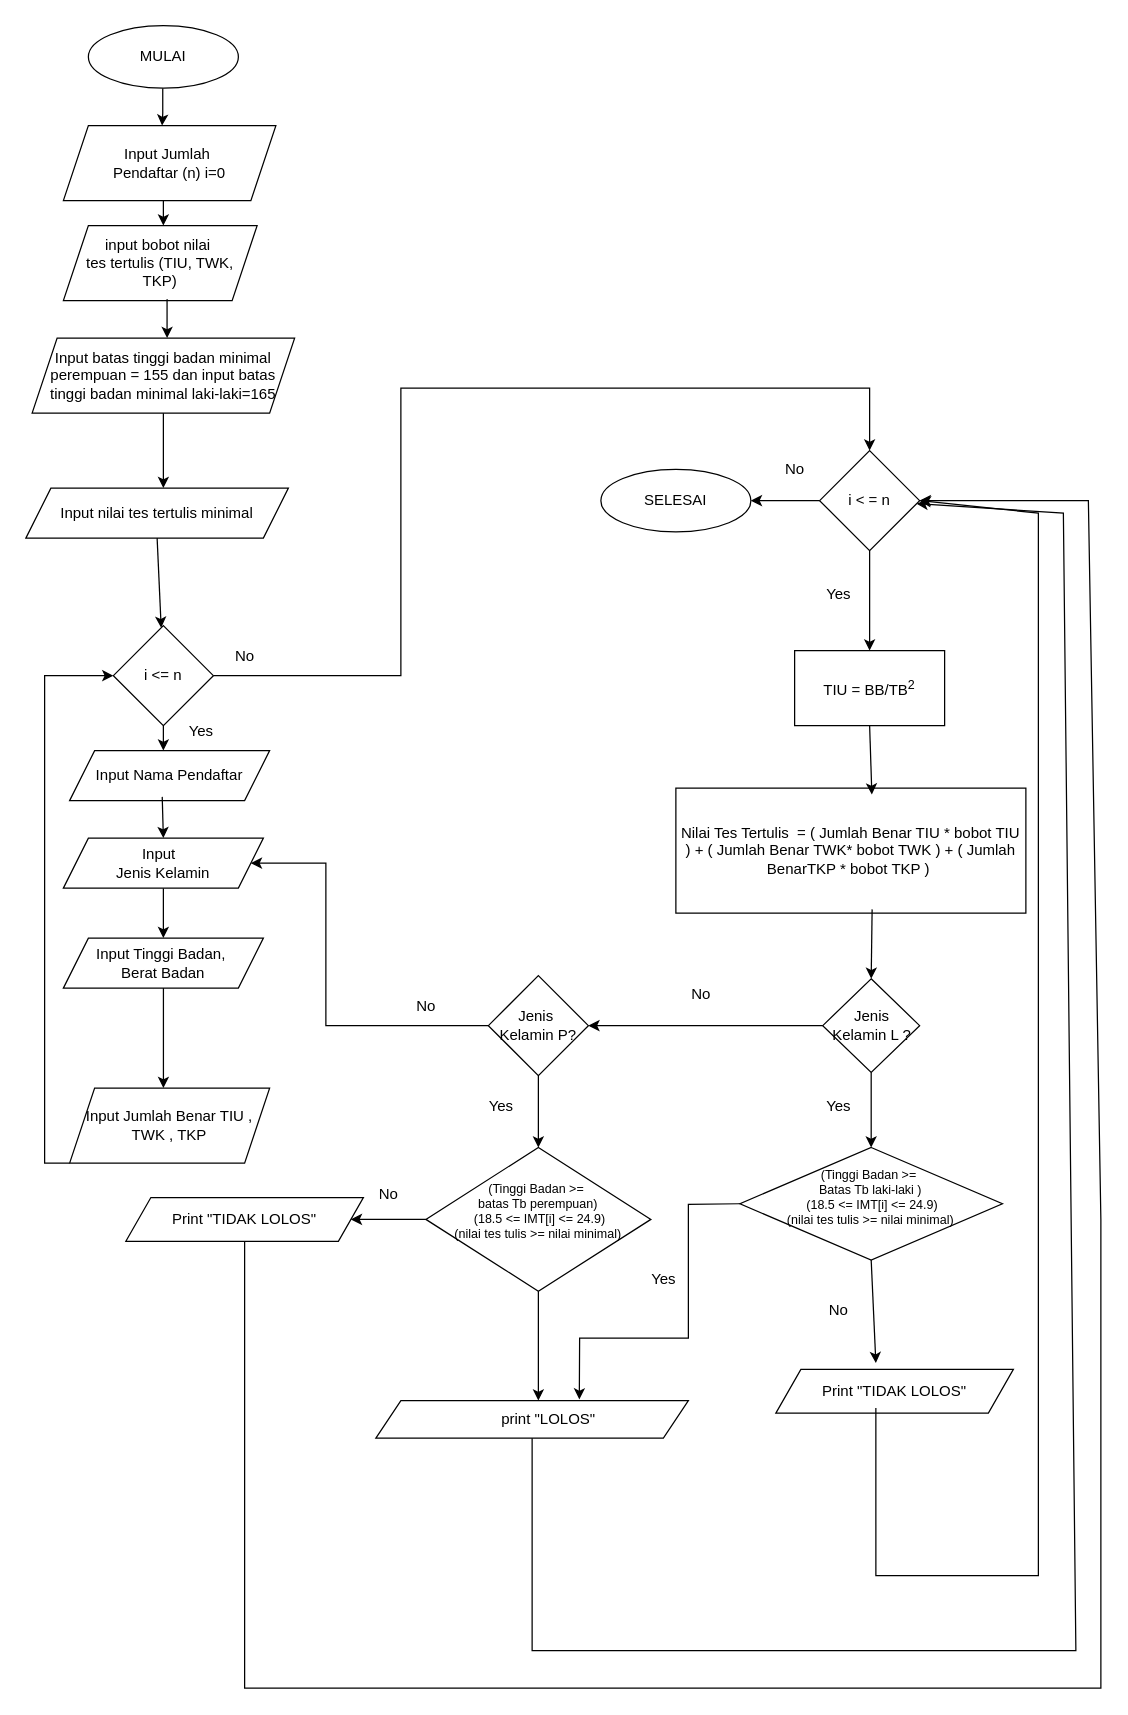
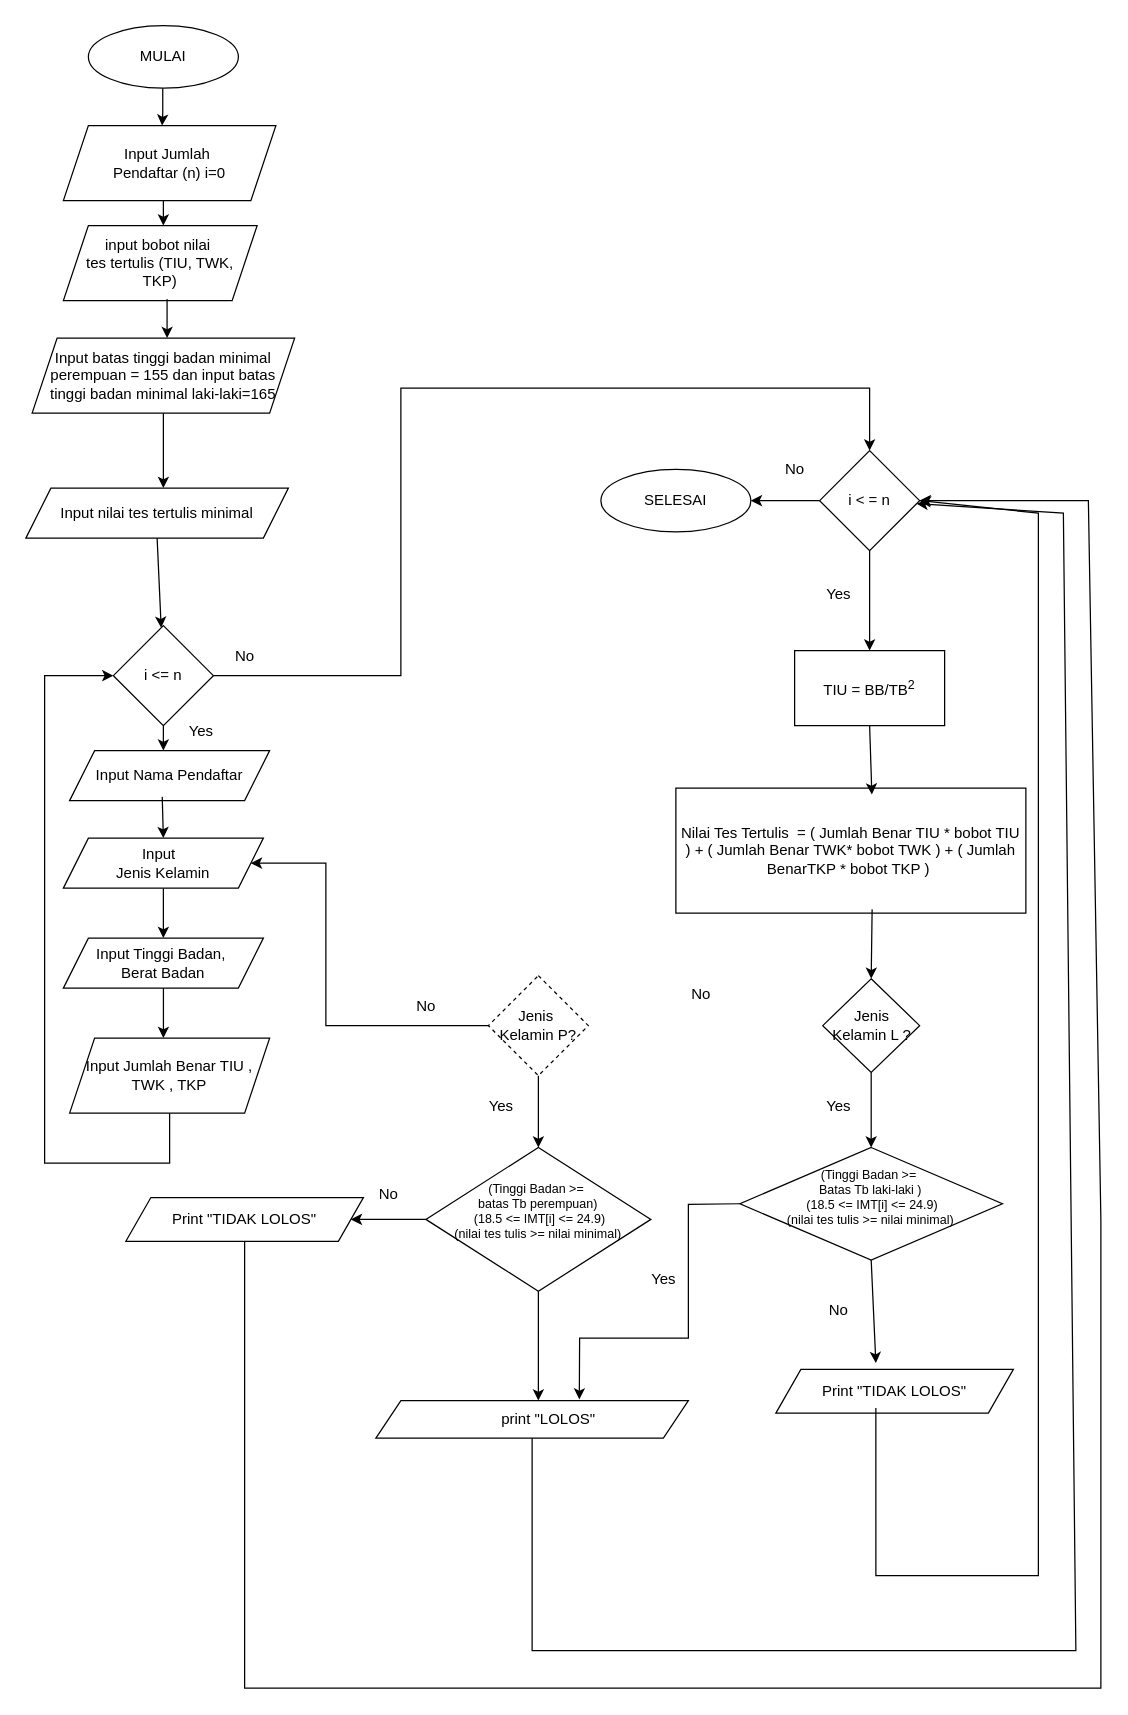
  <mxCell id="0" />
  <mxCell id="1" parent="0" />
  <mxCell id="2" value="Input Jumlah&amp;nbsp;&lt;div&gt;Pendaftar (n) i=0&lt;/div&gt;" style="shape=parallelogram;perimeter=parallelogramPerimeter;whiteSpace=wrap;html=1;fixedSize=1;" vertex="1" parent="1"><mxGeometry x="50" y="100" width="170" height="60" as="geometry" /></mxCell>
  <mxCell id="3" style="edgeStyle=orthogonalEdgeStyle;rounded=0;orthogonalLoop=1;jettySize=auto;html=1;" edge="1" parent="1"><mxGeometry relative="1" as="geometry"><mxPoint x="129.5" y="70" as="sourcePoint" /><mxPoint x="129" y="100" as="targetPoint" /><Array as="points"><mxPoint x="129.24" y="90.02" /><mxPoint x="129.24" y="90.02" /></Array></mxGeometry></mxCell>
  <mxCell id="4" style="edgeStyle=orthogonalEdgeStyle;rounded=0;orthogonalLoop=1;jettySize=auto;html=1;" edge="1" parent="1" source="6"><mxGeometry relative="1" as="geometry"><mxPoint x="130" y="600" as="targetPoint" /></mxGeometry></mxCell>
  <mxCell id="5" style="edgeStyle=orthogonalEdgeStyle;rounded=0;orthogonalLoop=1;jettySize=auto;html=1;entryX=0.5;entryY=0;entryDx=0;entryDy=0;" edge="1" parent="1" source="6" target="14"><mxGeometry relative="1" as="geometry"><Array as="points"><mxPoint x="320" y="540" /><mxPoint x="320" y="310" /><mxPoint x="695" y="310" /></Array></mxGeometry></mxCell>
  <mxCell id="6" value="i &amp;lt;= n" style="rhombus;whiteSpace=wrap;html=1;" vertex="1" parent="1"><mxGeometry x="90" y="500" width="80" height="80" as="geometry" /></mxCell>
  <mxCell id="7" style="edgeStyle=orthogonalEdgeStyle;rounded=0;orthogonalLoop=1;jettySize=auto;html=1;" edge="1" parent="1" source="8" target="9"><mxGeometry relative="1" as="geometry" /></mxCell>
  <mxCell id="8" value="Input&amp;nbsp;&amp;nbsp;&lt;div&gt;Jenis Kelamin&lt;/div&gt;" style="shape=parallelogram;perimeter=parallelogramPerimeter;whiteSpace=wrap;html=1;fixedSize=1;" vertex="1" parent="1"><mxGeometry x="50" y="670" width="160" height="40" as="geometry" /></mxCell>
  <mxCell id="9" value="Input Tinggi Badan,&amp;nbsp;&lt;div&gt;Berat Badan&lt;/div&gt;" style="shape=parallelogram;perimeter=parallelogramPerimeter;whiteSpace=wrap;html=1;fixedSize=1;" vertex="1" parent="1"><mxGeometry x="50" y="750" width="160" height="40" as="geometry" /></mxCell>
  <mxCell id="10" style="edgeStyle=orthogonalEdgeStyle;rounded=0;orthogonalLoop=1;jettySize=auto;html=1;entryX=0;entryY=0.5;entryDx=0;entryDy=0;" edge="1" parent="1" source="11" target="6"><mxGeometry relative="1" as="geometry"><Array as="points"><mxPoint x="135" y="930" /><mxPoint x="35" y="930" /><mxPoint x="35" y="540" /></Array></mxGeometry></mxCell>
- <mxCell id="11" value="Input Jumlah Benar TIU , TWK , TKP" style="shape=parallelogram;perimeter=parallelogramPerimeter;whiteSpace=wrap;html=1;fixedSize=1;" vertex="1" parent="1"><mxGeometry x="55" y="870" width="160" height="60" as="geometry" /></mxCell>
+ <mxCell id="11" value="Input Jumlah Benar TIU , TWK , TKP" style="shape=parallelogram;perimeter=parallelogramPerimeter;whiteSpace=wrap;html=1;fixedSize=1;" vertex="1" parent="1"><mxGeometry x="55" y="830" width="160" height="60" as="geometry" /></mxCell>
  <mxCell id="12" style="edgeStyle=orthogonalEdgeStyle;rounded=0;orthogonalLoop=1;jettySize=auto;html=1;entryX=0.469;entryY=0;entryDx=0;entryDy=0;entryPerimeter=0;" edge="1" parent="1" source="9" target="11"><mxGeometry relative="1" as="geometry" /></mxCell>
  <mxCell id="13" style="edgeStyle=orthogonalEdgeStyle;rounded=0;orthogonalLoop=1;jettySize=auto;html=1;" edge="1" parent="1" source="14" target="15"><mxGeometry relative="1" as="geometry"><mxPoint x="420" y="480" as="targetPoint" /></mxGeometry></mxCell>
  <mxCell id="14" value="i &amp;lt; = n" style="rhombus;whiteSpace=wrap;html=1;" vertex="1" parent="1"><mxGeometry x="655" y="360" width="80" height="80" as="geometry" /></mxCell>
  <mxCell id="15" value="TIU = BB/TB&lt;sup&gt;2&lt;/sup&gt;" style="rounded=0;whiteSpace=wrap;html=1;" vertex="1" parent="1"><mxGeometry x="635" y="520" width="120" height="60" as="geometry" /></mxCell>
  <mxCell id="16" value="Nilai Tes Tertulis&amp;nbsp; = ( Jumlah Benar TIU * bobot TIU ) + ( Jumlah Benar TWK* bobot TWK ) + ( Jumlah BenarTKP * bobot TKP )&amp;nbsp;" style="rounded=0;whiteSpace=wrap;html=1;" vertex="1" parent="1"><mxGeometry x="540" y="630" width="280" height="100" as="geometry" /></mxCell>
  <mxCell id="17" value="Jenis&lt;div&gt;Kelamin L ?&lt;/div&gt;" style="rhombus;whiteSpace=wrap;html=1;" vertex="1" parent="1"><mxGeometry x="657.5" y="782.5" width="77.5" height="75" as="geometry" /></mxCell>
- <mxCell id="18" value="Jenis&amp;nbsp;&lt;div&gt;Kelamin P?&lt;/div&gt;" style="rhombus;whiteSpace=wrap;html=1;" vertex="1" parent="1"><mxGeometry x="390" y="780" width="80" height="80" as="geometry" /></mxCell>
+ <mxCell id="18" value="Jenis&amp;nbsp;&lt;div&gt;Kelamin P?&lt;/div&gt;" style="rhombus;whiteSpace=wrap;html=1;dashed=1;" vertex="1" parent="1"><mxGeometry x="390" y="780" width="80" height="80" as="geometry" /></mxCell>
  <mxCell id="19" value="" style="edgeStyle=orthogonalEdgeStyle;rounded=0;orthogonalLoop=1;jettySize=auto;html=1;" edge="1" parent="1" source="18" target="20"><mxGeometry relative="1" as="geometry" /></mxCell>
  <mxCell id="20" value="&lt;div style=&quot;font-size: 10px;&quot;&gt;&lt;font style=&quot;font-size: 10px;&quot;&gt;(Tinggi Badan &amp;gt;=&amp;nbsp;&lt;/font&gt;&lt;/div&gt;&lt;div style=&quot;font-size: 10px;&quot;&gt;&lt;font style=&quot;font-size: 10px;&quot;&gt;batas Tb perempuan)&lt;/font&gt;&lt;/div&gt;&lt;div style=&quot;font-size: 10px;&quot;&gt;&lt;font style=&quot;font-size: 10px;&quot;&gt;&amp;nbsp;(18.5 &amp;lt;= IMT[i] &amp;lt;= 24.9)&lt;/font&gt;&lt;/div&gt;&lt;div style=&quot;font-size: 10px;&quot;&gt;&lt;font style=&quot;font-size: 10px;&quot;&gt;(nilai tes tulis &amp;gt;= nilai minimal)&lt;/font&gt;&lt;/div&gt;&lt;div style=&quot;font-size: 11px;&quot;&gt;&lt;br&gt;&lt;/div&gt;" style="rhombus;whiteSpace=wrap;html=1;" vertex="1" parent="1"><mxGeometry x="340" y="917.5" width="180" height="115" as="geometry" /></mxCell>
  <mxCell id="21" value="&lt;div style=&quot;font-size: 10px;&quot;&gt;&lt;font style=&quot;font-size: 10px;&quot;&gt;(Tinggi Badan &amp;gt;=&amp;nbsp;&lt;/font&gt;&lt;/div&gt;&lt;div style=&quot;font-size: 10px;&quot;&gt;&lt;font style=&quot;font-size: 10px;&quot;&gt;Batas Tb laki-laki )&lt;/font&gt;&lt;/div&gt;&lt;div style=&quot;font-size: 10px;&quot;&gt;&lt;font style=&quot;font-size: 10px;&quot;&gt;&amp;nbsp;(18.5 &amp;lt;= IMT[i] &amp;lt;= 24.9)&lt;/font&gt;&lt;/div&gt;&lt;div style=&quot;font-size: 10px;&quot;&gt;&lt;font style=&quot;font-size: 10px;&quot;&gt;(nilai tes tulis &amp;gt;= nilai minimal)&lt;/font&gt;&lt;/div&gt;&lt;div style=&quot;font-size: 10px;&quot;&gt;&lt;br&gt;&lt;/div&gt;" style="rhombus;whiteSpace=wrap;html=1;" vertex="1" parent="1"><mxGeometry x="591.25" y="917.5" width="210" height="90" as="geometry" /></mxCell>
  <mxCell id="22" value="&lt;span style=&quot;white-space: pre;&quot;&gt;&#09;&lt;/span&gt;print &quot;LOLOS&quot;" style="shape=parallelogram;perimeter=parallelogramPerimeter;whiteSpace=wrap;html=1;fixedSize=1;" vertex="1" parent="1"><mxGeometry x="300" y="1120" width="250" height="30" as="geometry" /></mxCell>
  <mxCell id="23" value="Print &quot;TIDAK LOLOS&quot;" style="shape=parallelogram;perimeter=parallelogramPerimeter;whiteSpace=wrap;html=1;fixedSize=1;" vertex="1" parent="1"><mxGeometry x="620" y="1095" width="190" height="35" as="geometry" /></mxCell>
  <mxCell id="24" value="" style="endArrow=classic;html=1;rounded=0;entryX=0.56;entryY=0.051;entryDx=0;entryDy=0;exitX=0.5;exitY=1;exitDx=0;exitDy=0;entryPerimeter=0;" edge="1" parent="1" source="15" target="16"><mxGeometry width="50" height="50" relative="1" as="geometry"><mxPoint x="670" y="640" as="sourcePoint" /><mxPoint x="620" y="690" as="targetPoint" /></mxGeometry></mxCell>
  <mxCell id="25" value="" style="endArrow=classic;html=1;rounded=0;entryX=0.5;entryY=0;entryDx=0;entryDy=0;" edge="1" parent="1" target="17"><mxGeometry width="50" height="50" relative="1" as="geometry"><mxPoint x="697" y="727" as="sourcePoint" /><mxPoint x="670" y="640" as="targetPoint" /></mxGeometry></mxCell>
  <mxCell id="26" value="" style="endArrow=classic;html=1;rounded=0;entryX=0.5;entryY=0;entryDx=0;entryDy=0;exitX=0.5;exitY=1;exitDx=0;exitDy=0;" edge="1" parent="1" source="17" target="21"><mxGeometry width="50" height="50" relative="1" as="geometry"><mxPoint x="600" y="740" as="sourcePoint" /><mxPoint x="650" y="690" as="targetPoint" /></mxGeometry></mxCell>
  <mxCell id="27" value="" style="endArrow=classic;html=1;rounded=0;exitX=0.5;exitY=1;exitDx=0;exitDy=0;" edge="1" parent="1" source="21"><mxGeometry width="50" height="50" relative="1" as="geometry"><mxPoint x="600" y="850" as="sourcePoint" /><mxPoint x="700" y="1090" as="targetPoint" /></mxGeometry></mxCell>
  <mxCell id="28" value="No" style="text;html=1;align=center;verticalAlign=middle;resizable=0;points=[];autosize=1;strokeColor=none;fillColor=none;" vertex="1" parent="1"><mxGeometry x="175" y="510" width="40" height="30" as="geometry" /></mxCell>
  <mxCell id="29" value="" style="endArrow=classic;html=1;rounded=0;exitX=0.5;exitY=1;exitDx=0;exitDy=0;" edge="1" parent="1" source="20"><mxGeometry width="50" height="50" relative="1" as="geometry"><mxPoint x="465" y="1030" as="sourcePoint" /><mxPoint x="430" y="1120" as="targetPoint" /></mxGeometry></mxCell>
- <mxCell id="30" value="" style="endArrow=classic;html=1;rounded=0;entryX=1;entryY=0.5;entryDx=0;entryDy=0;" edge="1" parent="1" source="17" target="18"><mxGeometry width="50" height="50" relative="1" as="geometry"><mxPoint x="650" y="810" as="sourcePoint" /><mxPoint x="560" y="710" as="targetPoint" /></mxGeometry></mxCell>
  <mxCell id="31" value="" style="endArrow=classic;html=1;rounded=0;entryX=1;entryY=0.5;entryDx=0;entryDy=0;exitX=0;exitY=0.5;exitDx=0;exitDy=0;" edge="1" parent="1" source="18" target="8"><mxGeometry width="50" height="50" relative="1" as="geometry"><mxPoint x="510" y="860" as="sourcePoint" /><mxPoint x="560" y="810" as="targetPoint" /><Array as="points"><mxPoint x="260" y="820" /><mxPoint x="260" y="690" /></Array></mxGeometry></mxCell>
  <mxCell id="32" value="" style="endArrow=classic;html=1;rounded=0;entryX=0.651;entryY=-0.032;entryDx=0;entryDy=0;entryPerimeter=0;exitX=0;exitY=0.5;exitDx=0;exitDy=0;" edge="1" parent="1" source="21" target="22"><mxGeometry width="50" height="50" relative="1" as="geometry"><mxPoint x="400" y="1070" as="sourcePoint" /><mxPoint x="450" y="1020" as="targetPoint" /><Array as="points"><mxPoint x="550" y="963" /><mxPoint x="550" y="1070" /><mxPoint x="463" y="1070" /></Array></mxGeometry></mxCell>
  <mxCell id="33" value="" style="endArrow=classic;html=1;rounded=0;entryX=1;entryY=0.5;entryDx=0;entryDy=0;exitX=0;exitY=0.5;exitDx=0;exitDy=0;" edge="1" parent="1" source="14"><mxGeometry width="50" height="50" relative="1" as="geometry"><mxPoint x="400" y="580" as="sourcePoint" /><mxPoint x="600" y="400" as="targetPoint" /></mxGeometry></mxCell>
  <mxCell id="34" value="Print &quot;TIDAK LOLOS&quot;" style="shape=parallelogram;perimeter=parallelogramPerimeter;whiteSpace=wrap;html=1;fixedSize=1;" vertex="1" parent="1"><mxGeometry x="100" y="957.5" width="190" height="35" as="geometry" /></mxCell>
  <mxCell id="35" value="" style="endArrow=classic;html=1;rounded=0;entryX=1;entryY=0.5;entryDx=0;entryDy=0;exitX=0;exitY=0.5;exitDx=0;exitDy=0;" edge="1" parent="1" source="20" target="34"><mxGeometry width="50" height="50" relative="1" as="geometry"><mxPoint x="400" y="1120" as="sourcePoint" /><mxPoint x="450" y="1070" as="targetPoint" /></mxGeometry></mxCell>
  <mxCell id="36" value="" style="endArrow=classic;html=1;rounded=0;exitX=0.5;exitY=1;exitDx=0;exitDy=0;entryX=1;entryY=0.5;entryDx=0;entryDy=0;" edge="1" parent="1" source="34" target="14"><mxGeometry width="50" height="50" relative="1" as="geometry"><mxPoint x="400" y="1120" as="sourcePoint" /><mxPoint x="880" y="390" as="targetPoint" /><Array as="points"><mxPoint x="195" y="1350" /><mxPoint x="880" y="1350" /><mxPoint x="880" y="975" /><mxPoint x="870" y="400" /></Array></mxGeometry></mxCell>
  <mxCell id="37" value="" style="endArrow=classic;html=1;rounded=0;exitX=0.5;exitY=1;exitDx=0;exitDy=0;" edge="1" parent="1" source="22" target="14"><mxGeometry width="50" height="50" relative="1" as="geometry"><mxPoint x="510" y="1170" as="sourcePoint" /><mxPoint x="540" y="690" as="targetPoint" /><Array as="points"><mxPoint x="425" y="1320" /><mxPoint x="860" y="1320" /><mxPoint x="850" y="410" /></Array></mxGeometry></mxCell>
  <mxCell id="38" value="" style="endArrow=classic;html=1;rounded=0;exitX=0.421;exitY=0.883;exitDx=0;exitDy=0;exitPerimeter=0;entryX=1;entryY=0.5;entryDx=0;entryDy=0;" edge="1" parent="1" source="23" target="14"><mxGeometry width="50" height="50" relative="1" as="geometry"><mxPoint x="520" y="1020" as="sourcePoint" /><mxPoint x="750" y="410" as="targetPoint" /><Array as="points"><mxPoint x="700" y="1260" /><mxPoint x="830" y="1260" /><mxPoint x="830" y="410" /></Array></mxGeometry></mxCell>
  <mxCell id="39" value="No" style="text;html=1;align=center;verticalAlign=middle;resizable=0;points=[];autosize=1;strokeColor=none;fillColor=none;" vertex="1" parent="1"><mxGeometry x="320" y="790" width="40" height="30" as="geometry" /></mxCell>
  <mxCell id="40" value="Input Nama Pendaftar" style="shape=parallelogram;perimeter=parallelogramPerimeter;whiteSpace=wrap;html=1;fixedSize=1;" vertex="1" parent="1"><mxGeometry x="55" y="600" width="160" height="40" as="geometry" /></mxCell>
  <mxCell id="41" value="" style="endArrow=classic;html=1;rounded=0;entryX=0.5;entryY=0;entryDx=0;entryDy=0;exitX=0.463;exitY=0.925;exitDx=0;exitDy=0;exitPerimeter=0;" edge="1" parent="1" source="40" target="8"><mxGeometry width="50" height="50" relative="1" as="geometry"><mxPoint x="410" y="670" as="sourcePoint" /><mxPoint x="460" y="620" as="targetPoint" /></mxGeometry></mxCell>
  <mxCell id="42" value="No" style="text;html=1;align=center;verticalAlign=middle;resizable=0;points=[];autosize=1;strokeColor=none;fillColor=none;" vertex="1" parent="1"><mxGeometry x="540" y="780" width="40" height="30" as="geometry" /></mxCell>
  <mxCell id="43" value="No" style="text;html=1;align=center;verticalAlign=middle;resizable=0;points=[];autosize=1;strokeColor=none;fillColor=none;" vertex="1" parent="1"><mxGeometry x="290" y="940" width="40" height="30" as="geometry" /></mxCell>
  <mxCell id="44" value="No" style="text;html=1;align=center;verticalAlign=middle;resizable=0;points=[];autosize=1;strokeColor=none;fillColor=none;" vertex="1" parent="1"><mxGeometry x="650" y="1032.5" width="40" height="30" as="geometry" /></mxCell>
  <mxCell id="45" value="No" style="text;html=1;align=center;verticalAlign=middle;resizable=0;points=[];autosize=1;strokeColor=none;fillColor=none;" vertex="1" parent="1"><mxGeometry x="615" y="360" width="40" height="30" as="geometry" /></mxCell>
  <mxCell id="46" value="Yes" style="text;html=1;align=center;verticalAlign=middle;resizable=0;points=[];autosize=1;strokeColor=none;fillColor=none;" vertex="1" parent="1"><mxGeometry x="380" y="870" width="40" height="30" as="geometry" /></mxCell>
  <mxCell id="47" value="Yes" style="text;html=1;align=center;verticalAlign=middle;resizable=0;points=[];autosize=1;strokeColor=none;fillColor=none;" vertex="1" parent="1"><mxGeometry x="650" y="870" width="40" height="30" as="geometry" /></mxCell>
  <mxCell id="48" value="Yes" style="text;html=1;align=center;verticalAlign=middle;resizable=0;points=[];autosize=1;strokeColor=none;fillColor=none;" vertex="1" parent="1"><mxGeometry x="510" y="1007.5" width="40" height="30" as="geometry" /></mxCell>
  <mxCell id="49" value="Yes" style="text;html=1;align=center;verticalAlign=middle;resizable=0;points=[];autosize=1;strokeColor=none;fillColor=none;" vertex="1" parent="1"><mxGeometry x="650" y="460" width="40" height="30" as="geometry" /></mxCell>
  <mxCell id="50" value="MULAI" style="ellipse;whiteSpace=wrap;html=1;" vertex="1" parent="1"><mxGeometry x="70" y="20" width="120" height="50" as="geometry" /></mxCell>
  <mxCell id="51" value="SELESAI" style="ellipse;whiteSpace=wrap;html=1;" vertex="1" parent="1"><mxGeometry x="480" y="375" width="120" height="50" as="geometry" /></mxCell>
  <mxCell id="52" value="Yes" style="text;html=1;align=center;verticalAlign=middle;resizable=0;points=[];autosize=1;strokeColor=none;fillColor=none;" vertex="1" parent="1"><mxGeometry x="140" y="570" width="40" height="30" as="geometry" /></mxCell>
  <mxCell id="53" value="input bobot nilai&amp;nbsp;&lt;div&gt;t&lt;span style=&quot;background-color: initial;&quot;&gt;es tertulis (TIU, TWK,&lt;/span&gt;&lt;/div&gt;&lt;div&gt;&lt;span style=&quot;background-color: initial;&quot;&gt;TKP)&lt;/span&gt;&lt;/div&gt;" style="shape=parallelogram;perimeter=parallelogramPerimeter;whiteSpace=wrap;html=1;fixedSize=1;" vertex="1" parent="1"><mxGeometry x="50" y="180" width="155" height="60" as="geometry" /></mxCell>
  <mxCell id="54" value="" style="endArrow=classic;html=1;rounded=0;exitX=0.535;exitY=0.98;exitDx=0;exitDy=0;exitPerimeter=0;" edge="1" parent="1" source="53"><mxGeometry width="50" height="50" relative="1" as="geometry"><mxPoint x="120" y="310" as="sourcePoint" /><mxPoint x="133" y="270" as="targetPoint" /></mxGeometry></mxCell>
  <mxCell id="55" value="" style="endArrow=classic;html=1;rounded=0;exitX=0.5;exitY=1;exitDx=0;exitDy=0;" edge="1" parent="1"><mxGeometry width="50" height="50" relative="1" as="geometry"><mxPoint x="130" y="160" as="sourcePoint" /><mxPoint x="130" y="180" as="targetPoint" /></mxGeometry></mxCell>
  <mxCell id="56" value="Input batas tinggi badan minimal perempuan = 155 dan input batas tinggi badan minimal laki-laki=165" style="shape=parallelogram;perimeter=parallelogramPerimeter;whiteSpace=wrap;html=1;fixedSize=1;" vertex="1" parent="1"><mxGeometry x="25" y="270" width="210" height="60" as="geometry" /></mxCell>
  <mxCell id="57" value="" style="endArrow=classic;html=1;rounded=0;exitX=0.5;exitY=1;exitDx=0;exitDy=0;" edge="1" parent="1" source="56"><mxGeometry width="50" height="50" relative="1" as="geometry"><mxPoint x="100" y="470" as="sourcePoint" /><mxPoint x="130" y="390" as="targetPoint" /></mxGeometry></mxCell>
  <mxCell id="58" value="Input nilai tes tertulis minimal" style="shape=parallelogram;perimeter=parallelogramPerimeter;whiteSpace=wrap;html=1;fixedSize=1;" vertex="1" parent="1"><mxGeometry x="20" y="390" width="210" height="40" as="geometry" /></mxCell>
  <mxCell id="59" value="" style="endArrow=classic;html=1;rounded=0;exitX=0.5;exitY=1;exitDx=0;exitDy=0;" edge="1" parent="1" source="58" target="6"><mxGeometry width="50" height="50" relative="1" as="geometry"><mxPoint x="130" y="480" as="sourcePoint" /><mxPoint x="180" y="430" as="targetPoint" /></mxGeometry></mxCell>
